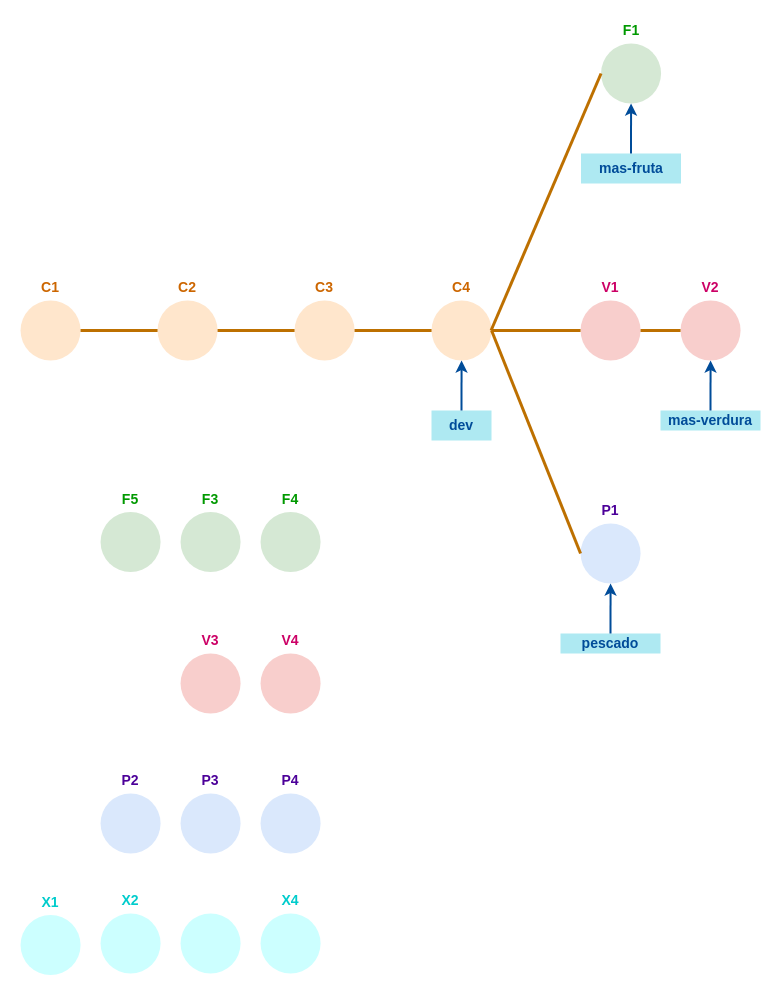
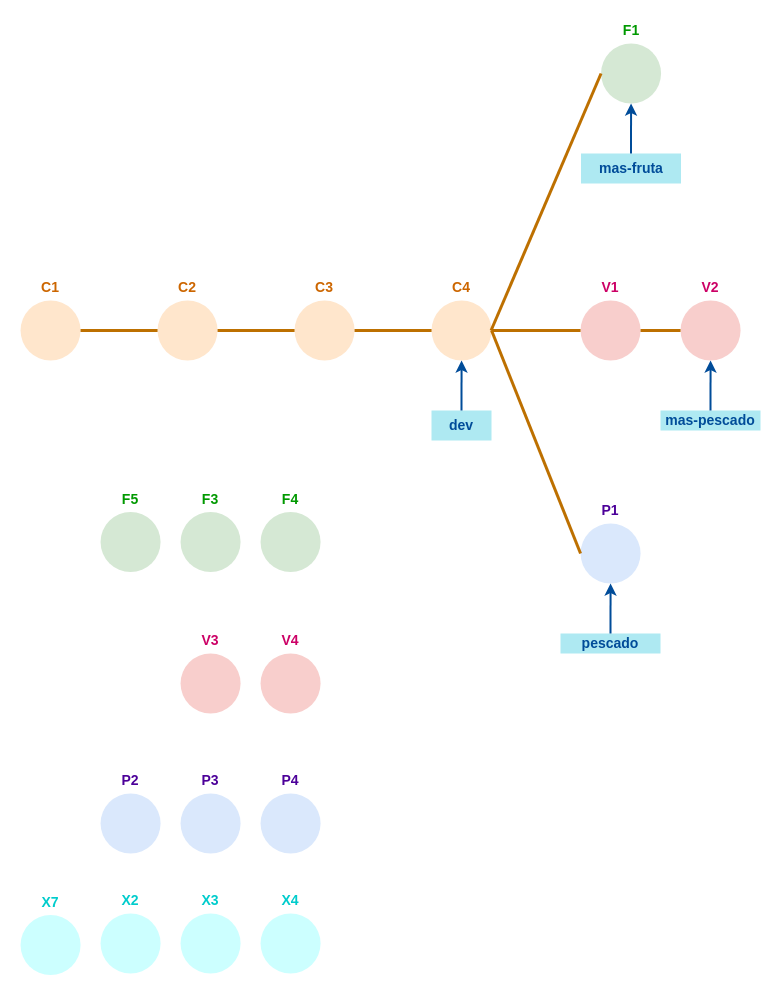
  <mxCell id="0" />
  <mxCell id="1" parent="0" />
  <mxCell id="2" value="" style="ellipse;whiteSpace=wrap;html=1;aspect=fixed;fillColor=#FFE6CC;strokeColor=none;" parent="1" vertex="1"><mxGeometry x="20.059" y="300" width="60" height="60" as="geometry" /></mxCell>
  <mxCell id="3" value="" style="ellipse;whiteSpace=wrap;html=1;aspect=fixed;fillColor=#FFE6CC;strokeColor=none;" parent="1" vertex="1"><mxGeometry x="157.059" y="300" width="60" height="60" as="geometry" /></mxCell>
  <mxCell id="4" value="" style="endArrow=none;html=1;entryX=1;entryY=0.5;entryDx=0;entryDy=0;exitX=0;exitY=0.5;exitDx=0;exitDy=0;endFill=0;fillColor=#f0a30a;strokeColor=#BD7000;strokeWidth=3;" parent="1" source="3" target="2" edge="1"><mxGeometry width="50" height="50" relative="1" as="geometry"><mxPoint x="20.059" y="450" as="sourcePoint" /><mxPoint x="70.059" y="400" as="targetPoint" /></mxGeometry></mxCell>
  <mxCell id="5" value="C1" style="text;html=1;strokeColor=none;fillColor=none;align=center;verticalAlign=middle;whiteSpace=wrap;rounded=0;fontStyle=1;fontSize=14;fontColor=#CC6600;" parent="1" vertex="1"><mxGeometry x="30.059" y="277" width="40" height="20" as="geometry" /></mxCell>
  <mxCell id="6" value="C2" style="text;html=1;strokeColor=none;fillColor=none;align=center;verticalAlign=middle;whiteSpace=wrap;rounded=0;fontStyle=1;fontSize=14;fontColor=#CC6600;" parent="1" vertex="1"><mxGeometry x="167.059" y="277" width="40" height="20" as="geometry" /></mxCell>
  <mxCell id="7" value="" style="ellipse;whiteSpace=wrap;html=1;aspect=fixed;fillColor=#FFE6CC;strokeColor=none;" parent="1" vertex="1"><mxGeometry x="294.059" y="300" width="60" height="60" as="geometry" /></mxCell>
  <mxCell id="8" value="" style="endArrow=none;html=1;entryX=1;entryY=0.5;entryDx=0;entryDy=0;exitX=0;exitY=0.5;exitDx=0;exitDy=0;endFill=0;fillColor=#f0a30a;strokeColor=#BD7000;strokeWidth=3;" parent="1" source="7" edge="1"><mxGeometry width="50" height="50" relative="1" as="geometry"><mxPoint x="157.059" y="450" as="sourcePoint" /><mxPoint x="217.059" y="330" as="targetPoint" /></mxGeometry></mxCell>
  <mxCell id="9" value="C3" style="text;html=1;strokeColor=none;fillColor=none;align=center;verticalAlign=middle;whiteSpace=wrap;rounded=0;fontStyle=1;fontSize=14;fontColor=#CC6600;" parent="1" vertex="1"><mxGeometry x="304.059" y="277" width="40" height="20" as="geometry" /></mxCell>
  <mxCell id="10" value="" style="ellipse;whiteSpace=wrap;html=1;aspect=fixed;fillColor=#FFE6CC;strokeColor=none;" parent="1" vertex="1"><mxGeometry x="431.059" y="300" width="60" height="60" as="geometry" /></mxCell>
  <mxCell id="11" value="" style="endArrow=none;html=1;entryX=1;entryY=0.5;entryDx=0;entryDy=0;exitX=0;exitY=0.5;exitDx=0;exitDy=0;endFill=0;fillColor=#f0a30a;strokeColor=#BD7000;strokeWidth=3;" parent="1" source="10" edge="1"><mxGeometry width="50" height="50" relative="1" as="geometry"><mxPoint x="294.059" y="450" as="sourcePoint" /><mxPoint x="354.059" y="330" as="targetPoint" /></mxGeometry></mxCell>
  <mxCell id="12" value="C4" style="text;html=1;strokeColor=none;fillColor=none;align=center;verticalAlign=middle;whiteSpace=wrap;rounded=0;fontStyle=1;fontSize=14;fontColor=#CC6600;" parent="1" vertex="1"><mxGeometry x="441.059" y="277" width="40" height="20" as="geometry" /></mxCell>
  <mxCell id="13" value="dev" style="text;html=1;strokeColor=none;fillColor=#AEE9F2;align=center;verticalAlign=middle;whiteSpace=wrap;rounded=0;fontStyle=1;fontSize=14;fontColor=#004C99;labelBorderColor=none;" parent="1" vertex="1"><mxGeometry x="431" y="410" width="60" height="30" as="geometry" /></mxCell>
  <mxCell id="14" value="" style="endArrow=classic;html=1;strokeColor=#004C99;fillColor=#FFB366;fontColor=#07733D;exitX=0.5;exitY=0;exitDx=0;exitDy=0;strokeWidth=2;entryX=0.5;entryY=1;entryDx=0;entryDy=0;" parent="1" source="13" target="10" edge="1"><mxGeometry width="50" height="50" relative="1" as="geometry"><mxPoint x="673" y="420" as="sourcePoint" /><mxPoint x="710.059" y="360" as="targetPoint" /></mxGeometry></mxCell>
  <mxCell id="15" value="" style="ellipse;whiteSpace=wrap;html=1;aspect=fixed;fillColor=#d5e8d4;strokeColor=none;" parent="1" vertex="1"><mxGeometry x="600.559" y="43" width="60" height="60" as="geometry" /></mxCell>
  <mxCell id="16" value="F1" style="text;html=1;strokeColor=none;fillColor=none;align=center;verticalAlign=middle;whiteSpace=wrap;rounded=0;fontStyle=1;fontSize=14;fontColor=#009900;" parent="1" vertex="1"><mxGeometry x="610.559" y="20" width="40" height="20" as="geometry" /></mxCell>
  <mxCell id="17" value="" style="ellipse;whiteSpace=wrap;html=1;aspect=fixed;fillColor=#d5e8d4;strokeColor=none;" parent="1" vertex="1"><mxGeometry x="100.059" y="511.5" width="60" height="60" as="geometry" /></mxCell>
  <mxCell id="18" value="F5" style="text;html=1;strokeColor=none;fillColor=none;align=center;verticalAlign=middle;whiteSpace=wrap;rounded=0;fontStyle=1;fontSize=14;fontColor=#009900;" parent="1" vertex="1"><mxGeometry x="110.059" y="488.5" width="40" height="20" as="geometry" /></mxCell>
  <mxCell id="19" value="" style="ellipse;whiteSpace=wrap;html=1;aspect=fixed;fillColor=#d5e8d4;strokeColor=none;direction=south;" parent="1" vertex="1"><mxGeometry x="180.059" y="511.5" width="60" height="60" as="geometry" /></mxCell>
  <mxCell id="20" value="F3" style="text;html=1;strokeColor=none;fillColor=none;align=center;verticalAlign=middle;whiteSpace=wrap;rounded=0;fontStyle=1;fontSize=14;fontColor=#009900;" parent="1" vertex="1"><mxGeometry x="190.059" y="488.5" width="40" height="20" as="geometry" /></mxCell>
  <mxCell id="21" value="" style="ellipse;whiteSpace=wrap;html=1;aspect=fixed;fillColor=#d5e8d4;strokeColor=none;" parent="1" vertex="1"><mxGeometry x="260.059" y="511.5" width="60" height="60" as="geometry" /></mxCell>
  <mxCell id="22" value="F4" style="text;html=1;strokeColor=none;fillColor=none;align=center;verticalAlign=middle;whiteSpace=wrap;rounded=0;fontStyle=1;fontSize=14;fontColor=#009900;" parent="1" vertex="1"><mxGeometry x="270.059" y="488.5" width="40" height="20" as="geometry" /></mxCell>
  <mxCell id="23" value="" style="ellipse;whiteSpace=wrap;html=1;aspect=fixed;fillColor=#f8cecc;strokeColor=none;" parent="1" vertex="1"><mxGeometry x="580.059" y="300" width="60" height="60" as="geometry" /></mxCell>
  <mxCell id="24" value="V1" style="text;html=1;strokeColor=none;fillColor=none;align=center;verticalAlign=middle;whiteSpace=wrap;rounded=0;fontStyle=1;fontSize=14;fontColor=#CC0066;" parent="1" vertex="1"><mxGeometry x="590.059" y="277" width="40" height="20" as="geometry" /></mxCell>
  <mxCell id="25" value="" style="ellipse;whiteSpace=wrap;html=1;aspect=fixed;fillColor=#f8cecc;strokeColor=none;" parent="1" vertex="1"><mxGeometry x="680.059" y="300" width="60" height="60" as="geometry" /></mxCell>
  <mxCell id="26" value="V2" style="text;html=1;strokeColor=none;fillColor=none;align=center;verticalAlign=middle;whiteSpace=wrap;rounded=0;fontStyle=1;fontSize=14;fontColor=#CC0066;" parent="1" vertex="1"><mxGeometry x="690.059" y="277" width="40" height="20" as="geometry" /></mxCell>
  <mxCell id="27" value="" style="ellipse;whiteSpace=wrap;html=1;aspect=fixed;fillColor=#f8cecc;strokeColor=none;direction=south;" parent="1" vertex="1"><mxGeometry x="180.059" y="653" width="60" height="60" as="geometry" /></mxCell>
  <mxCell id="28" value="V3" style="text;html=1;strokeColor=none;fillColor=none;align=center;verticalAlign=middle;whiteSpace=wrap;rounded=0;fontStyle=1;fontSize=14;fontColor=#CC0066;" parent="1" vertex="1"><mxGeometry x="190.059" y="630" width="40" height="20" as="geometry" /></mxCell>
  <mxCell id="29" value="" style="ellipse;whiteSpace=wrap;html=1;aspect=fixed;fillColor=#f8cecc;strokeColor=none;" parent="1" vertex="1"><mxGeometry x="260.059" y="653" width="60" height="60" as="geometry" /></mxCell>
  <mxCell id="30" value="V4" style="text;html=1;strokeColor=none;fillColor=none;align=center;verticalAlign=middle;whiteSpace=wrap;rounded=0;fontStyle=1;fontSize=14;fontColor=#CC0066;" parent="1" vertex="1"><mxGeometry x="270.059" y="630" width="40" height="20" as="geometry" /></mxCell>
  <mxCell id="31" value="" style="ellipse;whiteSpace=wrap;html=1;aspect=fixed;fillColor=#dae8fc;strokeColor=none;" parent="1" vertex="1"><mxGeometry x="580.059" y="523" width="60" height="60" as="geometry" /></mxCell>
  <mxCell id="32" value="P1" style="text;html=1;strokeColor=none;fillColor=none;align=center;verticalAlign=middle;whiteSpace=wrap;rounded=0;fontStyle=1;fontSize=14;fontColor=#4C0099;" parent="1" vertex="1"><mxGeometry x="590.059" y="500" width="40" height="20" as="geometry" /></mxCell>
  <mxCell id="33" value="" style="ellipse;whiteSpace=wrap;html=1;aspect=fixed;fillColor=#dae8fc;strokeColor=none;" parent="1" vertex="1"><mxGeometry x="100.059" y="793" width="60" height="60" as="geometry" /></mxCell>
  <mxCell id="34" value="P2" style="text;html=1;strokeColor=none;fillColor=none;align=center;verticalAlign=middle;whiteSpace=wrap;rounded=0;fontStyle=1;fontSize=14;fontColor=#4C0099;" parent="1" vertex="1"><mxGeometry x="110.059" y="770" width="40" height="20" as="geometry" /></mxCell>
  <mxCell id="35" value="" style="ellipse;whiteSpace=wrap;html=1;aspect=fixed;fillColor=#dae8fc;strokeColor=none;direction=south;" parent="1" vertex="1"><mxGeometry x="180.059" y="793" width="60" height="60" as="geometry" /></mxCell>
  <mxCell id="36" value="P3" style="text;html=1;strokeColor=none;fillColor=none;align=center;verticalAlign=middle;whiteSpace=wrap;rounded=0;fontStyle=1;fontSize=14;fontColor=#4C0099;" parent="1" vertex="1"><mxGeometry x="190.059" y="770" width="40" height="20" as="geometry" /></mxCell>
  <mxCell id="37" value="" style="ellipse;whiteSpace=wrap;html=1;aspect=fixed;fillColor=#dae8fc;strokeColor=none;" parent="1" vertex="1"><mxGeometry x="260.059" y="793" width="60" height="60" as="geometry" /></mxCell>
  <mxCell id="38" value="P4" style="text;html=1;strokeColor=none;fillColor=none;align=center;verticalAlign=middle;whiteSpace=wrap;rounded=0;fontStyle=1;fontSize=14;fontColor=#4C0099;" parent="1" vertex="1"><mxGeometry x="270.059" y="770" width="40" height="20" as="geometry" /></mxCell>
  <mxCell id="39" value="" style="ellipse;whiteSpace=wrap;html=1;aspect=fixed;fillColor=#CCFFFF;strokeColor=none;" parent="1" vertex="1"><mxGeometry x="20.059" y="914.5" width="60" height="60" as="geometry" /></mxCell>
- <mxCell id="40" value="X1" style="text;html=1;strokeColor=none;fillColor=none;align=center;verticalAlign=middle;whiteSpace=wrap;rounded=0;fontStyle=1;fontSize=14;fontColor=#00CCCC;" parent="1" vertex="1"><mxGeometry x="30.059" y="891.5" width="40" height="20" as="geometry" /></mxCell>
+ <mxCell id="40" value="X7" style="text;html=1;strokeColor=none;fillColor=none;align=center;verticalAlign=middle;whiteSpace=wrap;rounded=0;fontStyle=1;fontSize=14;fontColor=#00CCCC;" parent="1" vertex="1"><mxGeometry x="30.059" y="891.5" width="40" height="20" as="geometry" /></mxCell>
  <mxCell id="41" value="" style="ellipse;whiteSpace=wrap;html=1;aspect=fixed;fillColor=#CCFFFF;strokeColor=none;" parent="1" vertex="1"><mxGeometry x="100.059" y="913" width="60" height="60" as="geometry" /></mxCell>
  <mxCell id="42" value="X2" style="text;html=1;strokeColor=none;fillColor=none;align=center;verticalAlign=middle;whiteSpace=wrap;rounded=0;fontStyle=1;fontSize=14;fontColor=#00CCCC;" parent="1" vertex="1"><mxGeometry x="110.059" y="890" width="40" height="20" as="geometry" /></mxCell>
  <mxCell id="43" value="" style="ellipse;whiteSpace=wrap;html=1;aspect=fixed;fillColor=#CCFFFF;strokeColor=none;direction=south;" parent="1" vertex="1"><mxGeometry x="180.059" y="913" width="60" height="60" as="geometry" /></mxCell>
+ <mxCell id="44" value="X3" style="text;html=1;strokeColor=none;fillColor=none;align=center;verticalAlign=middle;whiteSpace=wrap;rounded=0;fontStyle=1;fontSize=14;fontColor=#00CCCC;" parent="1" vertex="1"><mxGeometry x="190.059" y="890" width="40" height="20" as="geometry" /></mxCell>
  <mxCell id="45" value="" style="ellipse;whiteSpace=wrap;html=1;aspect=fixed;fillColor=#CCFFFF;strokeColor=none;" parent="1" vertex="1"><mxGeometry x="260.059" y="913" width="60" height="60" as="geometry" /></mxCell>
  <mxCell id="46" value="X4" style="text;html=1;strokeColor=none;fillColor=none;align=center;verticalAlign=middle;whiteSpace=wrap;rounded=0;fontStyle=1;fontSize=14;fontColor=#00CCCC;" parent="1" vertex="1"><mxGeometry x="270.059" y="890" width="40" height="20" as="geometry" /></mxCell>
- <mxCell id="47" value="mas-verdura" style="text;html=1;strokeColor=none;fillColor=#AEE9F2;align=center;verticalAlign=middle;whiteSpace=wrap;rounded=0;fontStyle=1;fontSize=14;fontColor=#004C99;labelBorderColor=none;" parent="1" vertex="1"><mxGeometry x="660" y="410" width="100" height="20" as="geometry" /></mxCell>
+ <mxCell id="47" value="mas-pescado" style="text;html=1;strokeColor=none;fillColor=#AEE9F2;align=center;verticalAlign=middle;whiteSpace=wrap;rounded=0;fontStyle=1;fontSize=14;fontColor=#004C99;labelBorderColor=none;" parent="1" vertex="1"><mxGeometry x="660" y="410" width="100" height="20" as="geometry" /></mxCell>
  <mxCell id="48" value="" style="endArrow=classic;html=1;strokeColor=#004C99;fillColor=#FFB366;fontColor=#07733D;exitX=0.5;exitY=0;exitDx=0;exitDy=0;strokeWidth=2;entryX=0.5;entryY=1;entryDx=0;entryDy=0;" parent="1" source="47" edge="1"><mxGeometry width="50" height="50" relative="1" as="geometry"><mxPoint x="583" y="420" as="sourcePoint" /><mxPoint x="710.059" y="360" as="targetPoint" /></mxGeometry></mxCell>
  <mxCell id="49" value="mas-fruta" style="text;html=1;strokeColor=none;fillColor=#AEE9F2;align=center;verticalAlign=middle;whiteSpace=wrap;rounded=0;fontStyle=1;fontSize=14;fontColor=#004C99;labelBorderColor=none;" parent="1" vertex="1"><mxGeometry x="580.5" y="153" width="100" height="30" as="geometry" /></mxCell>
  <mxCell id="50" value="" style="endArrow=classic;html=1;strokeColor=#004C99;fillColor=#FFB366;fontColor=#07733D;exitX=0.5;exitY=0;exitDx=0;exitDy=0;strokeWidth=2;entryX=0.5;entryY=1;entryDx=0;entryDy=0;" parent="1" source="49" edge="1"><mxGeometry width="50" height="50" relative="1" as="geometry"><mxPoint x="503.5" y="163" as="sourcePoint" /><mxPoint x="630.559" y="103" as="targetPoint" /></mxGeometry></mxCell>
  <mxCell id="51" value="pescado" style="text;html=1;strokeColor=none;fillColor=#AEE9F2;align=center;verticalAlign=middle;whiteSpace=wrap;rounded=0;fontStyle=1;fontSize=14;fontColor=#004C99;labelBorderColor=none;" parent="1" vertex="1"><mxGeometry x="560" y="633" width="100" height="20" as="geometry" /></mxCell>
  <mxCell id="52" value="" style="endArrow=classic;html=1;strokeColor=#004C99;fillColor=#FFB366;fontColor=#07733D;exitX=0.5;exitY=0;exitDx=0;exitDy=0;strokeWidth=2;entryX=0.5;entryY=1;entryDx=0;entryDy=0;" parent="1" source="51" edge="1"><mxGeometry width="50" height="50" relative="1" as="geometry"><mxPoint x="483" y="643" as="sourcePoint" /><mxPoint x="610.059" y="583" as="targetPoint" /></mxGeometry></mxCell>
  <mxCell id="53" value="" style="endArrow=none;html=1;entryX=1;entryY=0.5;entryDx=0;entryDy=0;exitX=0;exitY=0.5;exitDx=0;exitDy=0;endFill=0;fillColor=#f0a30a;strokeColor=#BD7000;strokeWidth=3;" edge="1" parent="1" source="15"><mxGeometry width="50" height="50" relative="1" as="geometry"><mxPoint x="191.559" y="230" as="sourcePoint" /><mxPoint x="490.559" y="330" as="targetPoint" /></mxGeometry></mxCell>
  <mxCell id="54" value="" style="endArrow=none;html=1;entryX=1;entryY=0.5;entryDx=0;entryDy=0;exitX=0;exitY=0.5;exitDx=0;exitDy=0;endFill=0;fillColor=#f0a30a;strokeColor=#BD7000;strokeWidth=3;" edge="1" parent="1" source="23" target="10"><mxGeometry width="50" height="50" relative="1" as="geometry"><mxPoint x="441.059" y="340" as="sourcePoint" /><mxPoint x="364.059" y="340" as="targetPoint" /></mxGeometry></mxCell>
  <mxCell id="55" value="" style="endArrow=none;html=1;entryX=1;entryY=0.5;entryDx=0;entryDy=0;exitX=0;exitY=0.5;exitDx=0;exitDy=0;endFill=0;fillColor=#f0a30a;strokeColor=#BD7000;strokeWidth=3;" edge="1" parent="1" source="31" target="10"><mxGeometry width="50" height="50" relative="1" as="geometry"><mxPoint x="590.059" y="93" as="sourcePoint" /><mxPoint x="501.059" y="340" as="targetPoint" /></mxGeometry></mxCell>
  <mxCell id="56" value="" style="endArrow=none;html=1;entryX=1;entryY=0.5;entryDx=0;entryDy=0;exitX=0;exitY=0.5;exitDx=0;exitDy=0;endFill=0;fillColor=#f0a30a;strokeColor=#BD7000;strokeWidth=3;" edge="1" parent="1" source="25" target="23"><mxGeometry width="50" height="50" relative="1" as="geometry"><mxPoint x="590.059" y="340" as="sourcePoint" /><mxPoint x="501.059" y="340" as="targetPoint" /></mxGeometry></mxCell>
